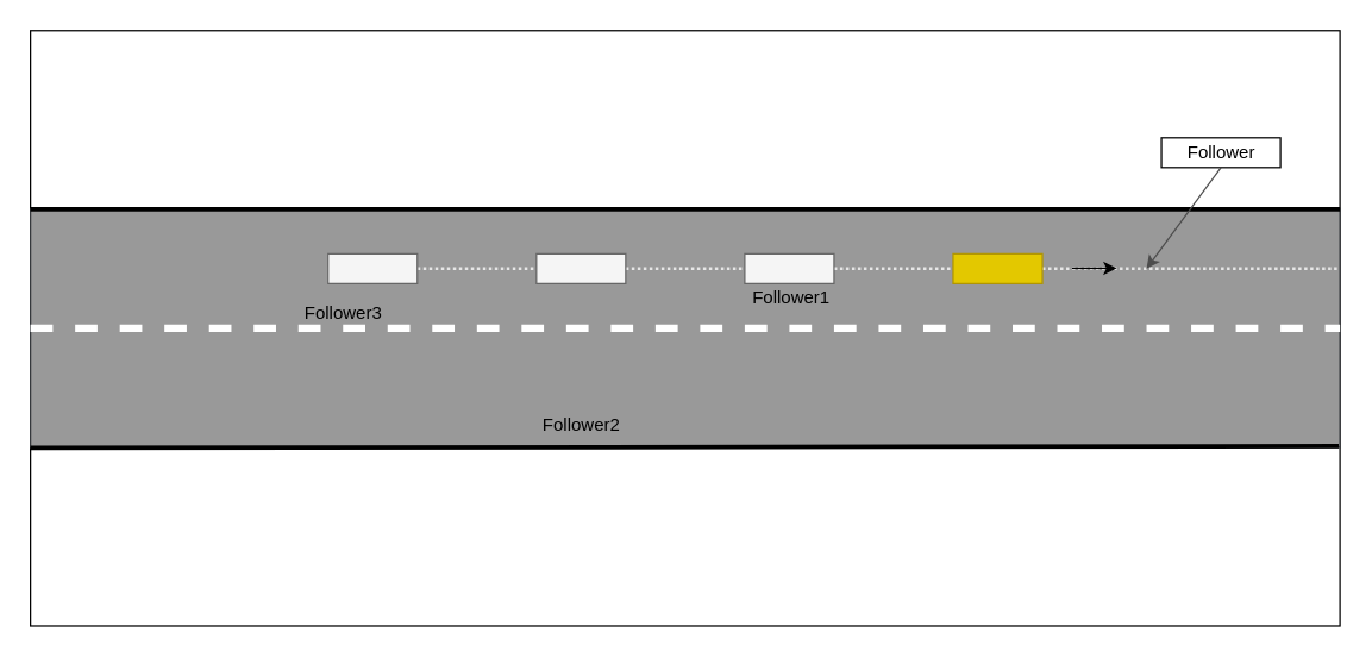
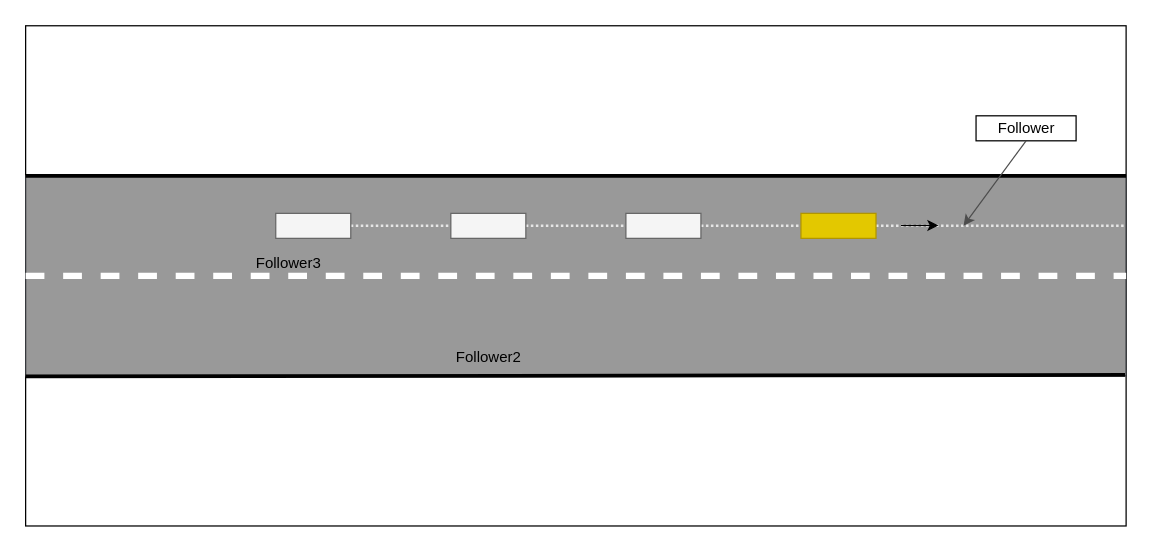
  <mxCell id="0" />
  <mxCell id="1" parent="0" />
  <mxCell id="2" value="" style="rounded=0;whiteSpace=wrap;html=1;strokeColor=#000000;fillColor=none;" vertex="1" parent="1"><mxGeometry y="20" width="880" height="400" as="geometry" x="20" /></mxCell>
  <mxCell id="3" value="" style="rounded=0;whiteSpace=wrap;html=1;strokeColor=#36393d;fillColor=#999999;" vertex="1" parent="1"><mxGeometry y="140" width="880" height="160" as="geometry" x="20" /></mxCell>
  <mxCell id="4" value="" style="endArrow=none;dashed=1;html=1;dashPattern=1 1;strokeWidth=2;exitX=0;exitY=0.5;exitDx=0;exitDy=0;orthogonalLoop=0;noJump=0;flowAnimation=0;comic=0;strokeColor=#E6E6E6;entryX=1;entryY=0.25;entryDx=0;entryDy=0;" edge="1" parent="1" source="9" target="3"><mxGeometry width="50" height="50" relative="1" as="geometry"><mxPoint x="510" y="179.71" as="sourcePoint" /><mxPoint x="820" y="180" as="targetPoint" /></mxGeometry></mxCell>
  <mxCell id="5" value="" style="endArrow=none;dashed=1;html=1;strokeWidth=5;rounded=0;jumpStyle=arc;flowAnimation=0;strokeColor=#FFFFFF;noJump=0;comic=0;entryX=1;entryY=0.5;entryDx=0;entryDy=0;exitX=0;exitY=0.5;exitDx=0;exitDy=0;" edge="1" parent="1" source="3" target="3"><mxGeometry width="50" height="50" relative="1" as="geometry"><mxPoint x="100" y="220" as="sourcePoint" /><mxPoint x="820" y="220" as="targetPoint" /></mxGeometry></mxCell>
  <mxCell id="6" value="" style="rounded=0;whiteSpace=wrap;html=1;fillColor=#e3c800;strokeColor=#B09500;fontColor=#ffffff;" vertex="1" parent="1"><mxGeometry x="640" y="170" width="60" height="20" as="geometry" /></mxCell>
  <mxCell id="7" value="" style="rounded=0;whiteSpace=wrap;html=1;fillColor=#f5f5f5;strokeColor=#666666;fontColor=#333333;" vertex="1" parent="1"><mxGeometry x="500" y="170" width="60" height="20" as="geometry" /></mxCell>
  <mxCell id="8" value="" style="rounded=0;whiteSpace=wrap;html=1;fillColor=#f5f5f5;strokeColor=#666666;fontColor=#333333;" vertex="1" parent="1"><mxGeometry x="360" y="170" width="60" height="20" as="geometry" /></mxCell>
  <mxCell id="9" value="" style="rounded=0;whiteSpace=wrap;html=1;fillColor=#f5f5f5;strokeColor=#666666;fontColor=#333333;" vertex="1" parent="1"><mxGeometry x="220" y="170" width="60" height="20" as="geometry" /></mxCell>
  <mxCell id="10" value="" style="endArrow=none;html=1;strokeWidth=3;entryX=1;entryY=0;entryDx=0;entryDy=0;exitX=0;exitY=0;exitDx=0;exitDy=0;" edge="1" parent="1" source="3" target="3"><mxGeometry width="50" height="50" relative="1" as="geometry"><mxPoint x="100" y="140" as="sourcePoint" /><mxPoint x="820" y="140" as="targetPoint" /></mxGeometry></mxCell>
  <mxCell id="11" value="" style="endArrow=none;html=1;strokeWidth=3;entryX=0.999;entryY=0.698;entryDx=0;entryDy=0;entryPerimeter=0;exitX=0;exitY=0.701;exitDx=0;exitDy=0;exitPerimeter=0;" edge="1" parent="1" source="2" target="2"><mxGeometry width="50" height="50" relative="1" as="geometry"><mxPoint x="100" y="300" as="sourcePoint" /><mxPoint x="820" y="300" as="targetPoint" /></mxGeometry></mxCell>
- <mxCell id="12" value="Follower1" style="text;html=1;align=center;verticalAlign=middle;resizable=0;points=[];autosize=1;" vertex="1" parent="1"><mxGeometry x="491" y="190" width="80" height="20" as="geometry" /></mxCell>
  <mxCell id="13" value="Follower2" style="text;html=1;align=center;verticalAlign=middle;resizable=0;points=[];autosize=1;" vertex="1" parent="1"><mxGeometry x="350" y="275" width="80" height="20" as="geometry" /></mxCell>
  <mxCell id="14" value="Follower3" style="text;html=1;align=center;verticalAlign=middle;resizable=0;points=[];autosize=1;" vertex="1" parent="1"><mxGeometry x="190" y="200" width="80" height="20" as="geometry" /></mxCell>
  <mxCell id="15" value="" style="endArrow=classic;html=1;strokeColor=#000000;strokeWidth=1;" edge="1" parent="1"><mxGeometry width="50" height="50" relative="1" as="geometry"><mxPoint x="720" y="179.71" as="sourcePoint" /><mxPoint x="750" y="179.71" as="targetPoint" /></mxGeometry></mxCell>
  <mxCell id="16" value="Follower" style="text;html=1;align=center;verticalAlign=middle;resizable=0;points=[];autosize=1;strokeColor=#000000;" vertex="1" parent="1"><mxGeometry x="780" y="92" width="80" height="20" as="geometry" /></mxCell>
  <mxCell id="17" value="" style="endArrow=classic;html=1;strokeColor=#4D4D4D;strokeWidth=1;" edge="1" parent="1"><mxGeometry width="50" height="50" relative="1" as="geometry"><mxPoint x="820" y="112" as="sourcePoint" /><mxPoint x="770" y="180" as="targetPoint" /></mxGeometry></mxCell>
